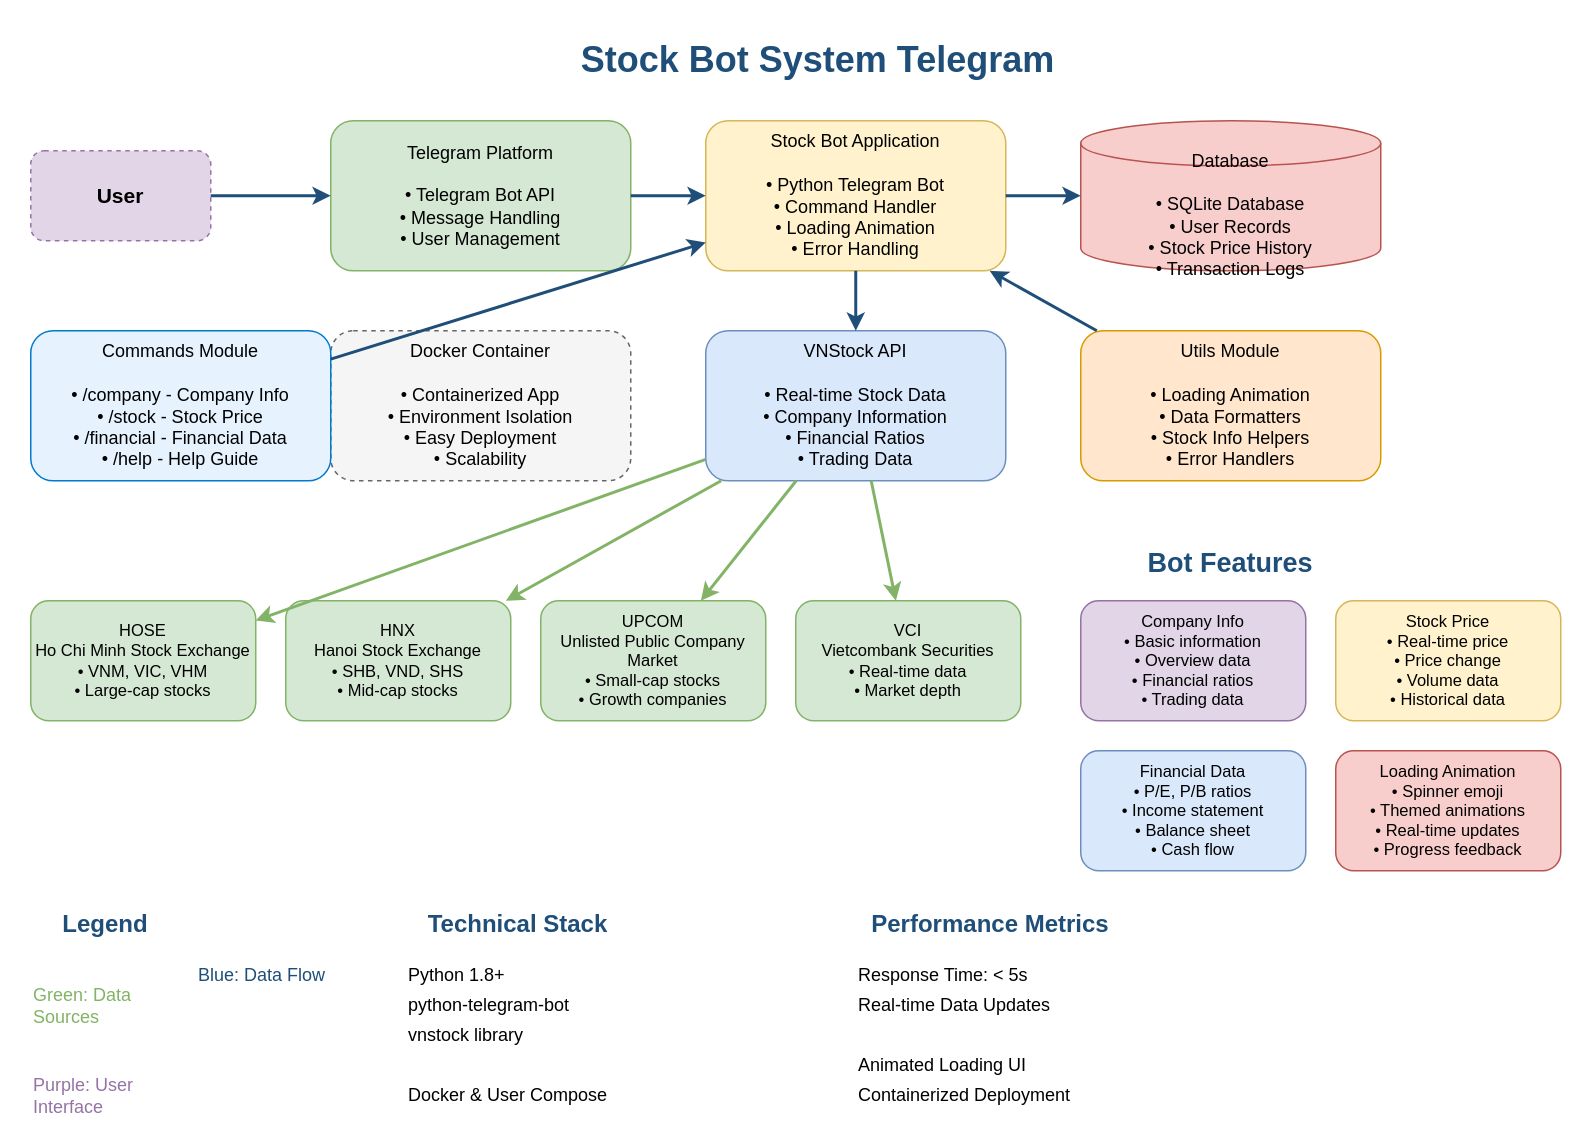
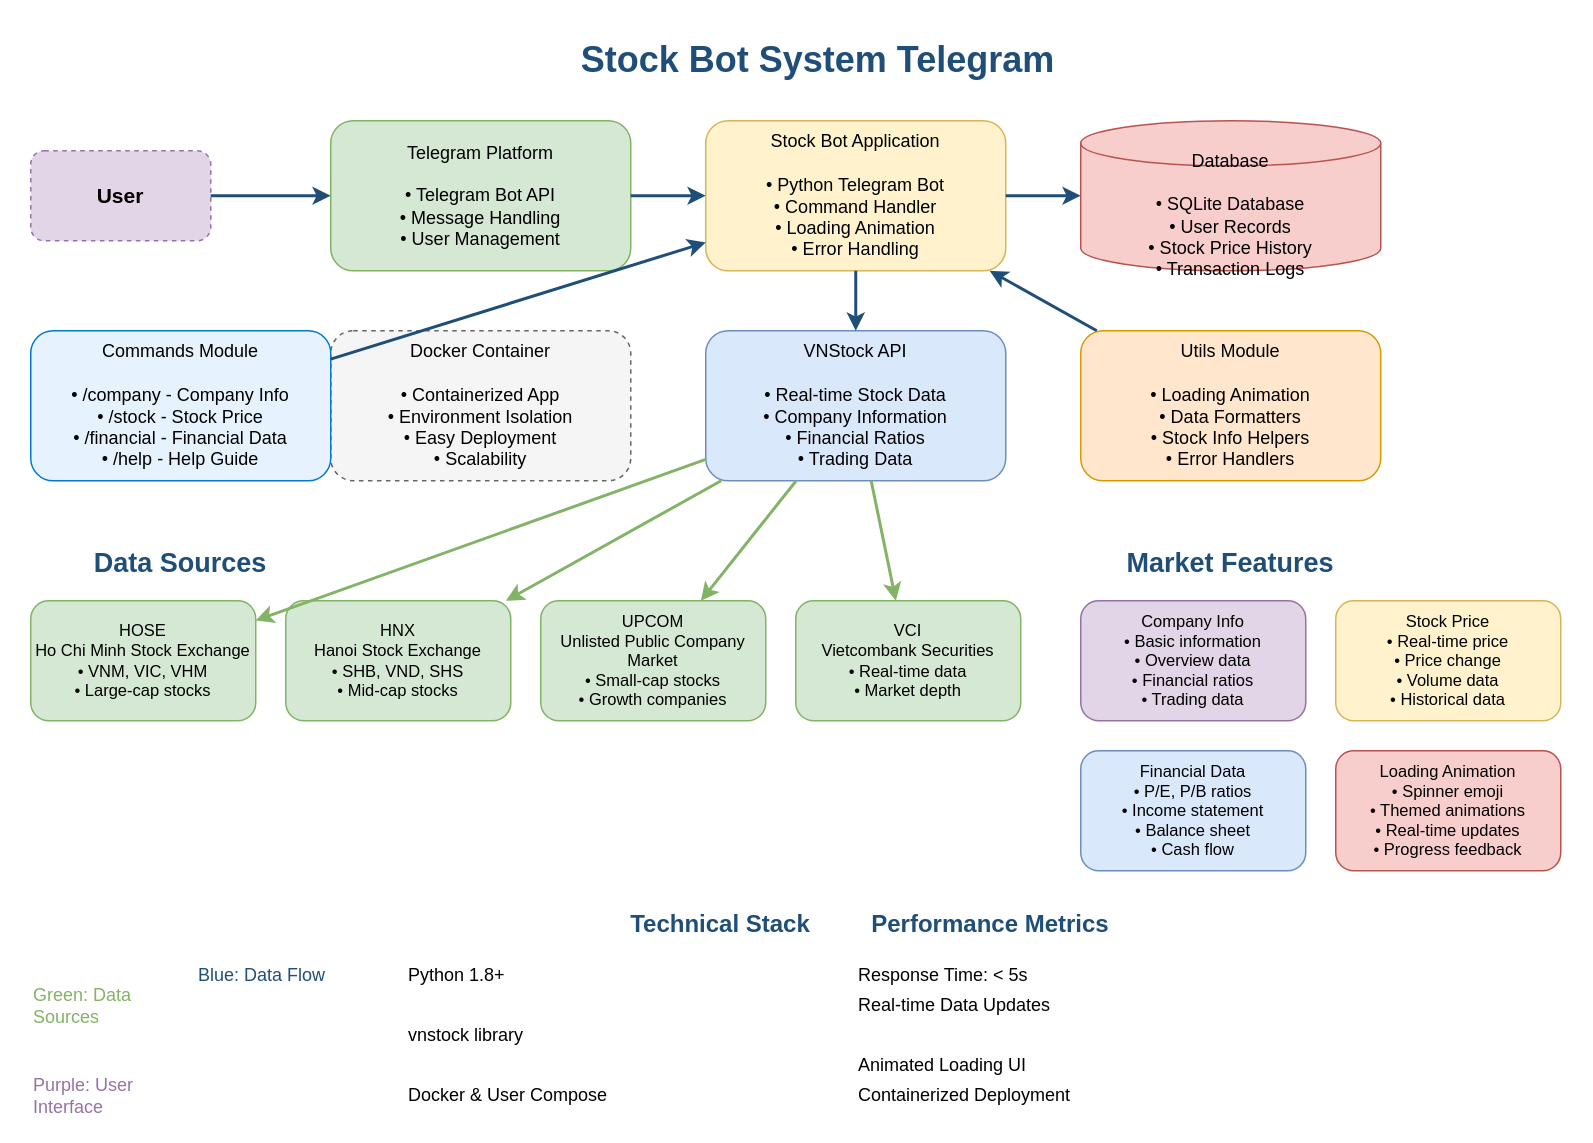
  <mxCell id="0" />
  <mxCell id="1" parent="0" />
  <mxCell id="2" value="Stock Bot System Telegram" style="text;html=1;strokeColor=none;fillColor=none;align=center;verticalAlign=middle;whiteSpace=wrap;rounded=0;fontSize=24;fontStyle=1;fontColor=#1f4e79;" vertex="1" parent="1"><mxGeometry x="370" y="20" width="350" height="40" as="geometry" /></mxCell>
  <mxCell id="3" value="User" style="rounded=1;whiteSpace=wrap;html=1;fillColor=#e1d5e7;strokeColor=#9673a6;fontSize=14;fontStyle=1;dashed=1;" vertex="1" parent="1"><mxGeometry x="20" y="100" width="120" height="60" as="geometry" /></mxCell>
  <mxCell id="4" value="Telegram Platform&#10;&#10;• Telegram Bot API&#10;• Message Handling&#10;• User Management" style="rounded=1;whiteSpace=wrap;html=1;fillColor=#d5e8d4;strokeColor=#82b366;fontSize=12;" vertex="1" parent="1"><mxGeometry x="220" y="80" width="200" height="100" as="geometry" /></mxCell>
  <mxCell id="5" value="Stock Bot Application&#10;&#10;• Python Telegram Bot&#10;• Command Handler&#10;• Loading Animation&#10;• Error Handling" style="rounded=1;whiteSpace=wrap;html=1;fillColor=#fff2cc;strokeColor=#d6b656;fontSize=12;" vertex="1" parent="1"><mxGeometry x="470" y="80" width="200" height="100" as="geometry" /></mxCell>
  <mxCell id="6" value="Database&#10;&#10;• SQLite Database&#10;• User Records&#10;• Stock Price History&#10;• Transaction Logs" style="shape=cylinder3;whiteSpace=wrap;html=1;boundedLbl=1;backgroundOutline=1;size=15;fillColor=#f8cecc;strokeColor=#b85450;fontSize=12;" vertex="1" parent="1"><mxGeometry x="720" y="80" width="200" height="100" as="geometry" /></mxCell>
  <mxCell id="7" value="VNStock API&#10;&#10;• Real-time Stock Data&#10;• Company Information&#10;• Financial Ratios&#10;• Trading Data" style="rounded=1;whiteSpace=wrap;html=1;fillColor=#dae8fc;strokeColor=#6c8ebf;fontSize=12;" vertex="1" parent="1"><mxGeometry x="470" y="220" width="200" height="100" as="geometry" /></mxCell>
  <mxCell id="8" value="Docker Container&#10;&#10;• Containerized App&#10;• Environment Isolation&#10;• Easy Deployment&#10;• Scalability" style="rounded=1;whiteSpace=wrap;html=1;fillColor=#f5f5f5;strokeColor=#666666;fontSize=12;dashed=1;" vertex="1" parent="1"><mxGeometry x="220" y="220" width="200" height="100" as="geometry" /></mxCell>
  <mxCell id="9" value="Commands Module&#10;&#10;• /company - Company Info&#10;• /stock - Stock Price&#10;• /financial - Financial Data&#10;• /help - Help Guide" style="rounded=1;whiteSpace=wrap;html=1;fillColor=#e6f3ff;strokeColor=#007acc;fontSize=12;" vertex="1" parent="1"><mxGeometry x="20" y="220" width="200" height="100" as="geometry" /></mxCell>
  <mxCell id="10" value="Utils Module&#10;&#10;• Loading Animation&#10;• Data Formatters&#10;• Stock Info Helpers&#10;• Error Handlers" style="rounded=1;whiteSpace=wrap;html=1;fillColor=#ffe6cc;strokeColor=#d79b00;fontSize=12;" vertex="1" parent="1"><mxGeometry x="720" y="220" width="200" height="100" as="geometry" /></mxCell>
  <mxCell id="11" value="" style="endArrow=classic;html=1;rounded=0;strokeWidth=2;strokeColor=#1f4e79;" edge="1" parent="1" source="3" target="4"><mxGeometry width="50" height="50" relative="1" as="geometry"><mxPoint x="140" y="130" as="sourcePoint" /><mxPoint x="220" y="130" as="targetPoint" /></mxGeometry></mxCell>
  <mxCell id="12" value="" style="endArrow=classic;html=1;rounded=0;strokeWidth=2;strokeColor=#1f4e79;" edge="1" parent="1" source="4" target="5"><mxGeometry width="50" height="50" relative="1" as="geometry"><mxPoint x="420" y="130" as="sourcePoint" /><mxPoint x="470" y="130" as="targetPoint" /></mxGeometry></mxCell>
  <mxCell id="13" value="" style="endArrow=classic;html=1;rounded=0;strokeWidth=2;strokeColor=#1f4e79;" edge="1" parent="1" source="5" target="6"><mxGeometry width="50" height="50" relative="1" as="geometry"><mxPoint x="670" y="130" as="sourcePoint" /><mxPoint x="720" y="130" as="targetPoint" /></mxGeometry></mxCell>
  <mxCell id="14" value="" style="endArrow=classic;html=1;rounded=0;strokeWidth=2;strokeColor=#1f4e79;" edge="1" parent="1" source="5" target="7"><mxGeometry width="50" height="50" relative="1" as="geometry"><mxPoint x="570" y="180" as="sourcePoint" /><mxPoint x="570" y="220" as="targetPoint" /></mxGeometry></mxCell>
  <mxCell id="15" value="" style="endArrow=classic;html=1;rounded=0;strokeWidth=2;strokeColor=#1f4e79;" edge="1" parent="1" source="9" target="5"><mxGeometry width="50" height="50" relative="1" as="geometry"><mxPoint x="220" y="270" as="sourcePoint" /><mxPoint x="470" y="180" as="targetPoint" /></mxGeometry></mxCell>
  <mxCell id="16" value="" style="endArrow=classic;html=1;rounded=0;strokeWidth=2;strokeColor=#1f4e79;" edge="1" parent="1" source="10" target="5"><mxGeometry width="50" height="50" relative="1" as="geometry"><mxPoint x="720" y="270" as="sourcePoint" /><mxPoint x="670" y="180" as="targetPoint" /></mxGeometry></mxCell>
+ <mxCell id="17" value="Data Sources" style="text;html=1;strokeColor=none;fillColor=none;align=center;verticalAlign=middle;whiteSpace=wrap;rounded=0;fontSize=18;fontStyle=1;fontColor=#1f4e79;" vertex="1" parent="1"><mxGeometry x="20" y="360" width="200" height="30" as="geometry" /></mxCell>
  <mxCell id="18" value="HOSE&#10;Ho Chi Minh Stock Exchange&#10;• VNM, VIC, VHM&#10;• Large-cap stocks" style="rounded=1;whiteSpace=wrap;html=1;fillColor=#d5e8d4;strokeColor=#82b366;fontSize=11;" vertex="1" parent="1"><mxGeometry x="20" y="400" width="150" height="80" as="geometry" /></mxCell>
  <mxCell id="19" value="HNX&#10;Hanoi Stock Exchange&#10;• SHB, VND, SHS&#10;• Mid-cap stocks" style="rounded=1;whiteSpace=wrap;html=1;fillColor=#d5e8d4;strokeColor=#82b366;fontSize=11;" vertex="1" parent="1"><mxGeometry x="190" y="400" width="150" height="80" as="geometry" /></mxCell>
  <mxCell id="20" value="UPCOM&#10;Unlisted Public Company Market&#10;• Small-cap stocks&#10;• Growth companies" style="rounded=1;whiteSpace=wrap;html=1;fillColor=#d5e8d4;strokeColor=#82b366;fontSize=11;" vertex="1" parent="1"><mxGeometry x="360" y="400" width="150" height="80" as="geometry" /></mxCell>
  <mxCell id="21" value="VCI&#10;Vietcombank Securities&#10;• Real-time data&#10;• Market depth" style="rounded=1;whiteSpace=wrap;html=1;fillColor=#d5e8d4;strokeColor=#82b366;fontSize=11;" vertex="1" parent="1"><mxGeometry x="530" y="400" width="150" height="80" as="geometry" /></mxCell>
- <mxCell id="22" value="Bot Features" style="text;html=1;strokeColor=none;fillColor=none;align=center;verticalAlign=middle;whiteSpace=wrap;rounded=0;fontSize=18;fontStyle=1;fontColor=#1f4e79;" vertex="1" parent="1"><mxGeometry x="720" y="360" width="200" height="30" as="geometry" /></mxCell>
+ <mxCell id="22" value="Market Features" style="text;html=1;strokeColor=none;fillColor=none;align=center;verticalAlign=middle;whiteSpace=wrap;rounded=0;fontSize=18;fontStyle=1;fontColor=#1f4e79;" vertex="1" parent="1"><mxGeometry x="720" y="360" width="200" height="30" as="geometry" /></mxCell>
  <mxCell id="23" value="Company Info&#10;• Basic information&#10;• Overview data&#10;• Financial ratios&#10;• Trading data" style="rounded=1;whiteSpace=wrap;html=1;fillColor=#e1d5e7;strokeColor=#9673a6;fontSize=11;" vertex="1" parent="1"><mxGeometry x="720" y="400" width="150" height="80" as="geometry" /></mxCell>
  <mxCell id="24" value="Stock Price&#10;• Real-time price&#10;• Price change&#10;• Volume data&#10;• Historical data" style="rounded=1;whiteSpace=wrap;html=1;fillColor=#fff2cc;strokeColor=#d6b656;fontSize=11;" vertex="1" parent="1"><mxGeometry x="890" y="400" width="150" height="80" as="geometry" /></mxCell>
  <mxCell id="25" value="Financial Data&#10;• P/E, P/B ratios&#10;• Income statement&#10;• Balance sheet&#10;• Cash flow" style="rounded=1;whiteSpace=wrap;html=1;fillColor=#dae8fc;strokeColor=#6c8ebf;fontSize=11;" vertex="1" parent="1"><mxGeometry x="720" y="500" width="150" height="80" as="geometry" /></mxCell>
  <mxCell id="26" value="Loading Animation&#10;• Spinner emoji&#10;• Themed animations&#10;• Real-time updates&#10;• Progress feedback" style="rounded=1;whiteSpace=wrap;html=1;fillColor=#f8cecc;strokeColor=#b85450;fontSize=11;" vertex="1" parent="1"><mxGeometry x="890" y="500" width="150" height="80" as="geometry" /></mxCell>
  <mxCell id="27" value="" style="endArrow=classic;html=1;rounded=0;strokeWidth=2;strokeColor=#82b366;" edge="1" parent="1" source="7" target="18"><mxGeometry width="50" height="50" relative="1" as="geometry"><mxPoint x="470" y="320" as="sourcePoint" /><mxPoint x="95" y="400" as="targetPoint" /></mxGeometry></mxCell>
  <mxCell id="28" value="" style="endArrow=classic;html=1;rounded=0;strokeWidth=2;strokeColor=#82b366;" edge="1" parent="1" source="7" target="19"><mxGeometry width="50" height="50" relative="1" as="geometry"><mxPoint x="470" y="320" as="sourcePoint" /><mxPoint x="265" y="400" as="targetPoint" /></mxGeometry></mxCell>
  <mxCell id="29" value="" style="endArrow=classic;html=1;rounded=0;strokeWidth=2;strokeColor=#82b366;" edge="1" parent="1" source="7" target="20"><mxGeometry width="50" height="50" relative="1" as="geometry"><mxPoint x="470" y="320" as="sourcePoint" /><mxPoint x="435" y="400" as="targetPoint" /></mxGeometry></mxCell>
  <mxCell id="30" value="" style="endArrow=classic;html=1;rounded=0;strokeWidth=2;strokeColor=#82b366;" edge="1" parent="1" source="7" target="21"><mxGeometry width="50" height="50" relative="1" as="geometry"><mxPoint x="470" y="320" as="sourcePoint" /><mxPoint x="605" y="400" as="targetPoint" /></mxGeometry></mxCell>
- <mxCell id="31" value="Legend" style="text;html=1;strokeColor=none;fillColor=none;align=center;verticalAlign=middle;whiteSpace=wrap;rounded=0;fontSize=16;fontStyle=1;fontColor=#1f4e79;" vertex="1" parent="1"><mxGeometry x="20" y="600" width="100" height="30" as="geometry" /></mxCell>
  <mxCell id="32" value="Blue: Data Flow" style="text;html=1;strokeColor=none;fillColor=none;align=left;verticalAlign=middle;whiteSpace=wrap;rounded=0;fontSize=12;fontColor=#1f4e79;" vertex="1" parent="1"><mxGeometry x="130" y="640" width="100" height="20" as="geometry" /></mxCell>
  <mxCell id="33" value="Green: Data Sources" style="text;html=1;strokeColor=none;fillColor=none;align=left;verticalAlign=middle;whiteSpace=wrap;rounded=0;fontSize=12;fontColor=#82b366;" vertex="1" parent="1"><mxGeometry x="20" y="660" width="100" height="20" as="geometry" /></mxCell>
  <mxCell id="34" value="Purple: User Interface" style="text;html=1;strokeColor=none;fillColor=none;align=left;verticalAlign=middle;whiteSpace=wrap;rounded=0;fontSize=12;fontColor=#9673a6;" vertex="1" parent="1"><mxGeometry x="20" y="720" width="100" height="20" as="geometry" /></mxCell>
- <mxCell id="35" value="Technical Stack" style="text;html=1;strokeColor=none;fillColor=none;align=center;verticalAlign=middle;whiteSpace=wrap;rounded=0;fontSize=16;fontStyle=1;fontColor=#1f4e79;" vertex="1" parent="1"><mxGeometry x="270" y="600" width="150" height="30" as="geometry" /></mxCell>
+ <mxCell id="35" value="Technical Stack" style="text;html=1;strokeColor=none;fillColor=none;align=center;verticalAlign=middle;whiteSpace=wrap;rounded=0;fontSize=16;fontStyle=1;fontColor=#1f4e79;" vertex="1" parent="1"><mxGeometry x="405" y="600" width="150" height="30" as="geometry" /></mxCell>
  <mxCell id="36" value="Python 1.8+" style="text;html=1;strokeColor=none;fillColor=none;align=left;verticalAlign=middle;whiteSpace=wrap;rounded=0;fontSize=12;" vertex="1" parent="1"><mxGeometry x="270" y="640" width="120" height="20" as="geometry" /></mxCell>
- <mxCell id="37" value="python-telegram-bot" style="text;html=1;strokeColor=none;fillColor=none;align=left;verticalAlign=middle;whiteSpace=wrap;rounded=0;fontSize=12;" vertex="1" parent="1"><mxGeometry x="270" y="660" width="150" height="20" as="geometry" /></mxCell>
  <mxCell id="38" value="vnstock library" style="text;html=1;strokeColor=none;fillColor=none;align=left;verticalAlign=middle;whiteSpace=wrap;rounded=0;fontSize=12;" vertex="1" parent="1"><mxGeometry x="270" y="680" width="120" height="20" as="geometry" /></mxCell>
  <mxCell id="39" value="Docker &amp; User Compose" style="text;html=1;strokeColor=none;fillColor=none;align=left;verticalAlign=middle;whiteSpace=wrap;rounded=0;fontSize=12;" vertex="1" parent="1"><mxGeometry x="270" y="720" width="180" height="20" as="geometry" /></mxCell>
  <mxCell id="40" value="Performance Metrics" style="text;html=1;strokeColor=none;fillColor=none;align=center;verticalAlign=middle;whiteSpace=wrap;rounded=0;fontSize=16;fontStyle=1;fontColor=#1f4e79;" vertex="1" parent="1"><mxGeometry x="570" y="600" width="180" height="30" as="geometry" /></mxCell>
  <mxCell id="41" value="Response Time: &lt; 5s" style="text;html=1;strokeColor=none;fillColor=none;align=left;verticalAlign=middle;whiteSpace=wrap;rounded=0;fontSize=12;" vertex="1" parent="1"><mxGeometry x="570" y="640" width="150" height="20" as="geometry" /></mxCell>
  <mxCell id="42" value="Real-time Data Updates" style="text;html=1;strokeColor=none;fillColor=none;align=left;verticalAlign=middle;whiteSpace=wrap;rounded=0;fontSize=12;" vertex="1" parent="1"><mxGeometry x="570" y="660" width="170" height="20" as="geometry" /></mxCell>
  <mxCell id="43" value="Animated Loading UI" style="text;html=1;strokeColor=none;fillColor=none;align=left;verticalAlign=middle;whiteSpace=wrap;rounded=0;fontSize=12;" vertex="1" parent="1"><mxGeometry x="570" y="700" width="150" height="20" as="geometry" /></mxCell>
  <mxCell id="44" value="Containerized Deployment" style="text;html=1;strokeColor=none;fillColor=none;align=left;verticalAlign=middle;whiteSpace=wrap;rounded=0;fontSize=12;" vertex="1" parent="1"><mxGeometry x="570" y="720" width="170" height="20" as="geometry" /></mxCell>
